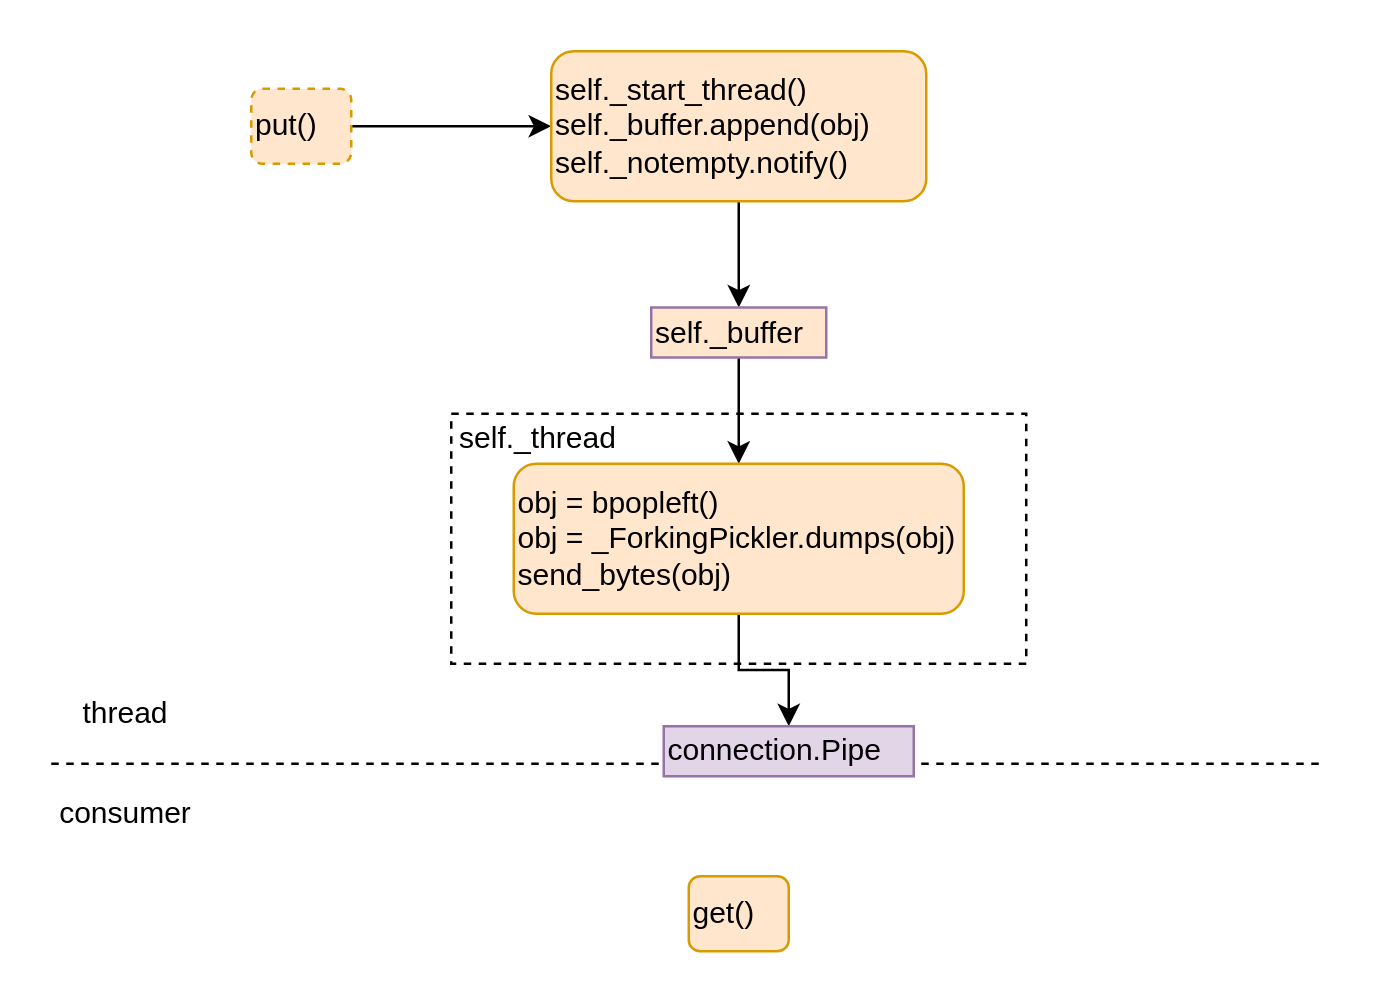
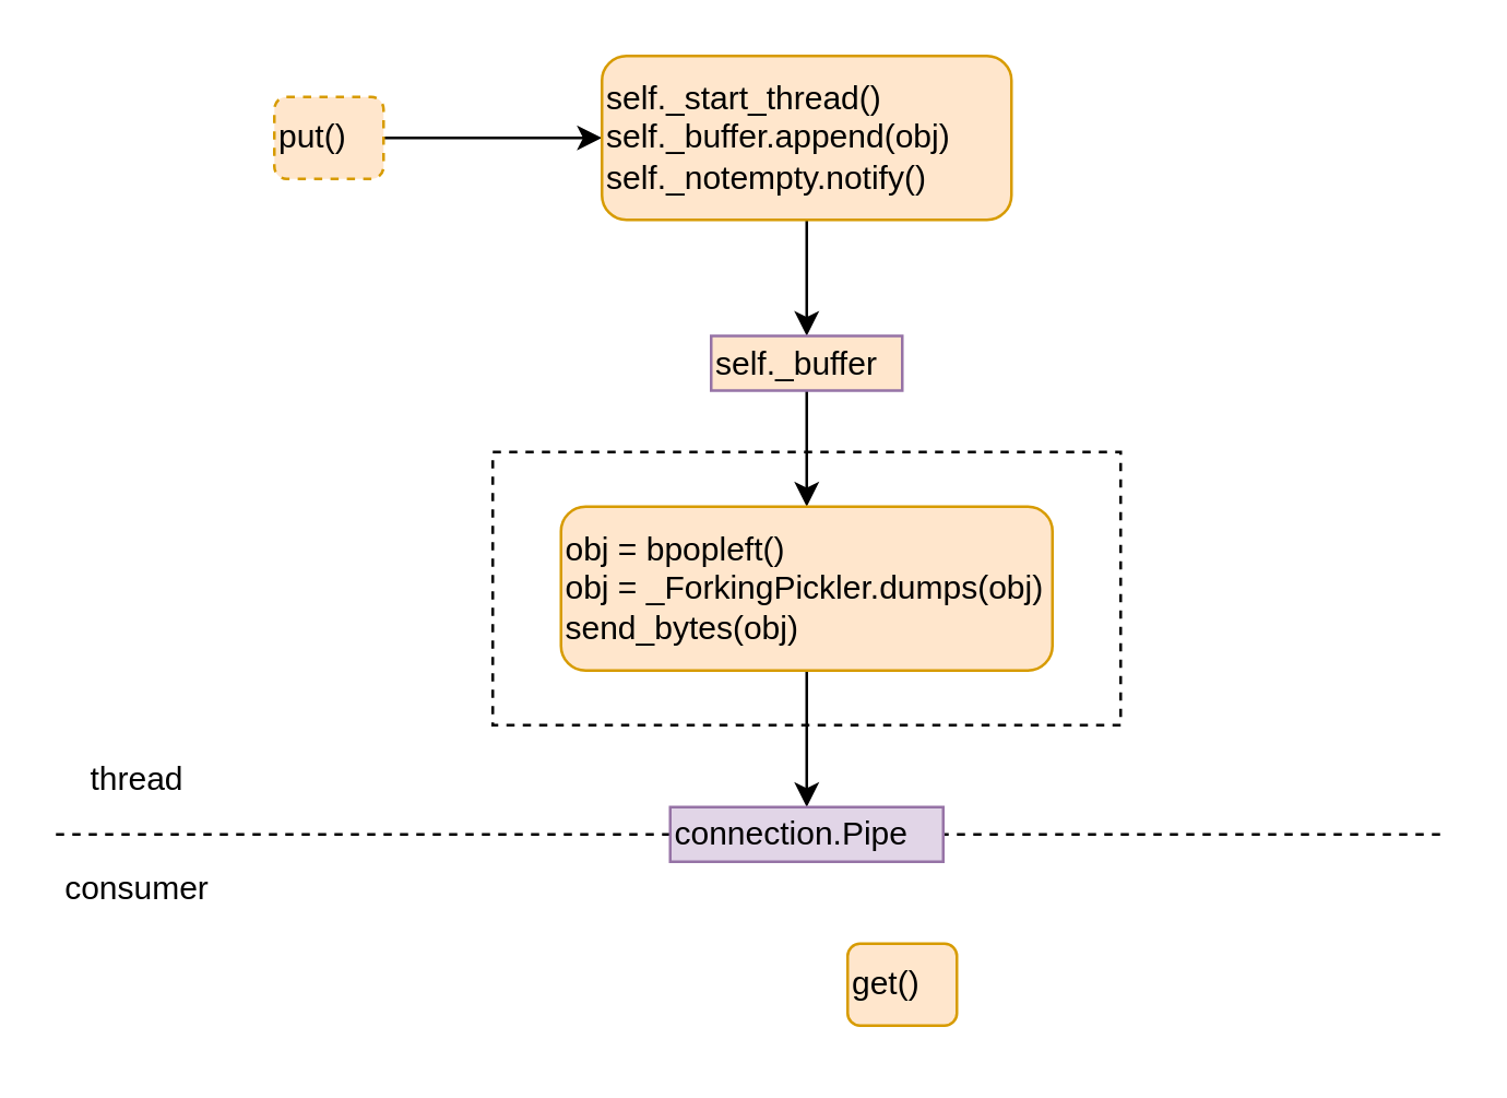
  <mxCell id="0" />
  <mxCell id="1" parent="0" />
  <mxCell id="2" value="" style="rounded=0;whiteSpace=wrap;html=1;align=left;dashed=1;" vertex="1" parent="1"><mxGeometry x="180" y="165" width="230" height="100" as="geometry" /></mxCell>
  <mxCell id="3" value="" style="endArrow=none;dashed=1;html=1;" edge="1" parent="1"><mxGeometry width="50" height="50" relative="1" as="geometry"><mxPoint x="20" y="305" as="sourcePoint" /><mxPoint x="530" y="305" as="targetPoint" /></mxGeometry></mxCell>
  <mxCell id="4" style="edgeStyle=orthogonalEdgeStyle;rounded=0;orthogonalLoop=1;jettySize=auto;html=1;" edge="1" parent="1" source="5" target="7"><mxGeometry relative="1" as="geometry" /></mxCell>
  <mxCell id="5" value="put()" style="rounded=1;whiteSpace=wrap;html=1;fillColor=#ffe6cc;strokeColor=#d79b00;align=left;dashed=1;" parent="1" vertex="1"><mxGeometry x="100" y="35" width="40" height="30" as="geometry" /></mxCell>
  <mxCell id="6" style="edgeStyle=orthogonalEdgeStyle;rounded=0;orthogonalLoop=1;jettySize=auto;html=1;" edge="1" parent="1" source="7" target="11"><mxGeometry relative="1" as="geometry"><mxPoint x="295" y="125" as="targetPoint" /></mxGeometry></mxCell>
  <mxCell id="7" value="&lt;div&gt;self._start_thread()&lt;/div&gt;&lt;div&gt;self._buffer.append(obj)&lt;/div&gt;&lt;div&gt;self._notempty.notify()&lt;/div&gt;" style="rounded=1;whiteSpace=wrap;html=1;fillColor=#ffe6cc;strokeColor=#d79b00;align=left;" parent="1" vertex="1"><mxGeometry x="220" y="20" width="150" height="60" as="geometry" /></mxCell>
  <mxCell id="8" style="edgeStyle=orthogonalEdgeStyle;rounded=0;orthogonalLoop=1;jettySize=auto;html=1;exitX=0.5;exitY=1;exitDx=0;exitDy=0;" edge="1" parent="1" source="11" target="10"><mxGeometry relative="1" as="geometry"><mxPoint x="295" y="165" as="sourcePoint" /></mxGeometry></mxCell>
  <mxCell id="9" style="edgeStyle=orthogonalEdgeStyle;rounded=0;orthogonalLoop=1;jettySize=auto;html=1;" edge="1" parent="1" source="10" target="12"><mxGeometry relative="1" as="geometry" /></mxCell>
  <mxCell id="10" value="&lt;div&gt;obj = bpopleft()&lt;/div&gt;&lt;div&gt;obj = _ForkingPickler.dumps(obj)&lt;/div&gt;&lt;div&gt;send_bytes(obj)&lt;/div&gt;" style="rounded=1;whiteSpace=wrap;html=1;fillColor=#ffe6cc;strokeColor=#d79b00;align=left;" vertex="1" parent="1"><mxGeometry x="205" y="185" width="180" height="60" as="geometry" /></mxCell>
  <mxCell id="11" value="self._buffer" style="rounded=0;whiteSpace=wrap;html=1;align=left;fillColor=#ffe6cc;strokeColor=#9673a6;" vertex="1" parent="1"><mxGeometry x="260" y="122.5" width="70" height="20" as="geometry" /></mxCell>
- <mxCell id="12" value="connection.Pipe" style="rounded=0;whiteSpace=wrap;html=1;align=left;fillColor=#e1d5e7;strokeColor=#9673a6;" vertex="1" parent="1"><mxGeometry x="265" y="290" width="100" height="20" as="geometry" /></mxCell>
+ <mxCell id="12" value="connection.Pipe" style="rounded=0;whiteSpace=wrap;html=1;align=left;fillColor=#e1d5e7;strokeColor=#9673a6;" vertex="1" parent="1"><mxGeometry x="245" y="295" width="100" height="20" as="geometry" /></mxCell>
  <mxCell id="13" value="consumer" style="text;html=1;strokeColor=none;fillColor=none;align=center;verticalAlign=middle;whiteSpace=wrap;rounded=0;" vertex="1" parent="1"><mxGeometry x="20" y="315" width="60" height="20" as="geometry" /></mxCell>
  <mxCell id="14" value="thread" style="text;html=1;strokeColor=none;fillColor=none;align=center;verticalAlign=middle;whiteSpace=wrap;rounded=0;" vertex="1" parent="1"><mxGeometry x="20" y="275" width="60" height="20" as="geometry" /></mxCell>
- <mxCell id="15" value="self._thread" style="text;html=1;strokeColor=none;fillColor=none;align=center;verticalAlign=middle;whiteSpace=wrap;rounded=0;dashed=1;" vertex="1" parent="1"><mxGeometry x="180" y="165" width="70" height="20" as="geometry" /></mxCell>
- <mxCell id="16" value="get()" style="rounded=1;whiteSpace=wrap;html=1;fillColor=#ffe6cc;strokeColor=#d79b00;align=left;" vertex="1" parent="1"><mxGeometry x="275" y="350" width="40" height="30" as="geometry" /></mxCell>
+ <mxCell id="16" value="get()" style="rounded=1;whiteSpace=wrap;html=1;fillColor=#ffe6cc;strokeColor=#d79b00;align=left;" vertex="1" parent="1"><mxGeometry x="310" y="345" width="40" height="30" as="geometry" /></mxCell>
